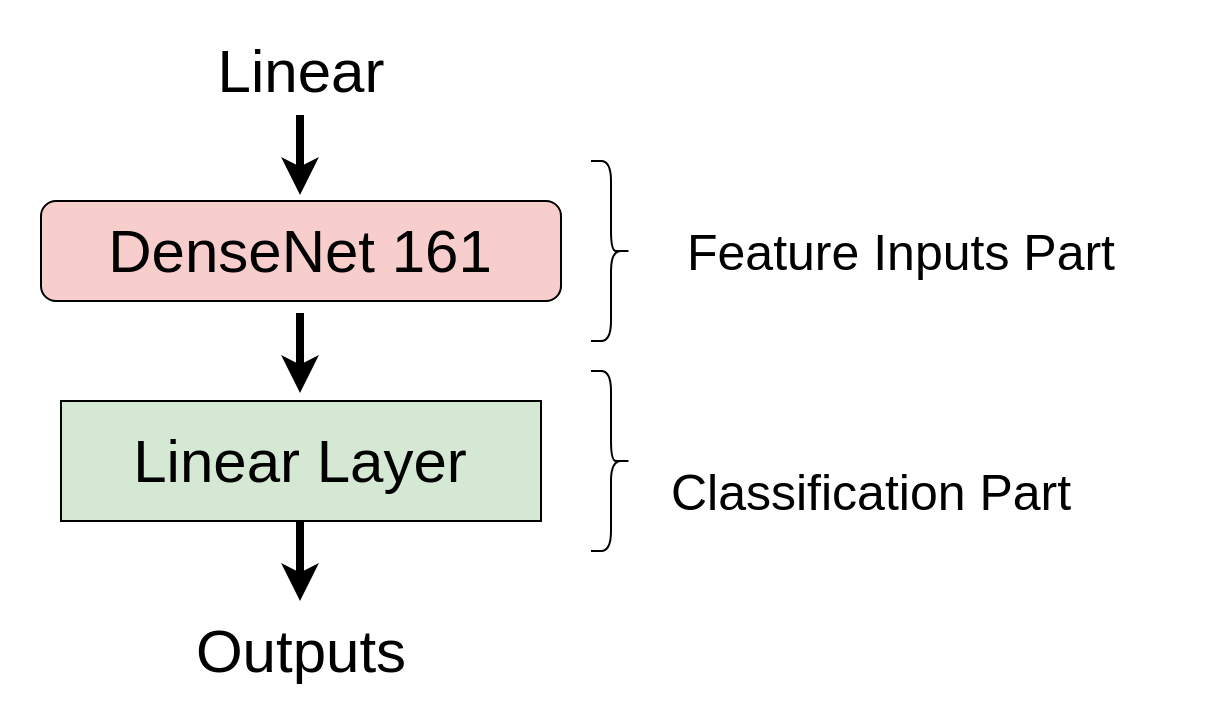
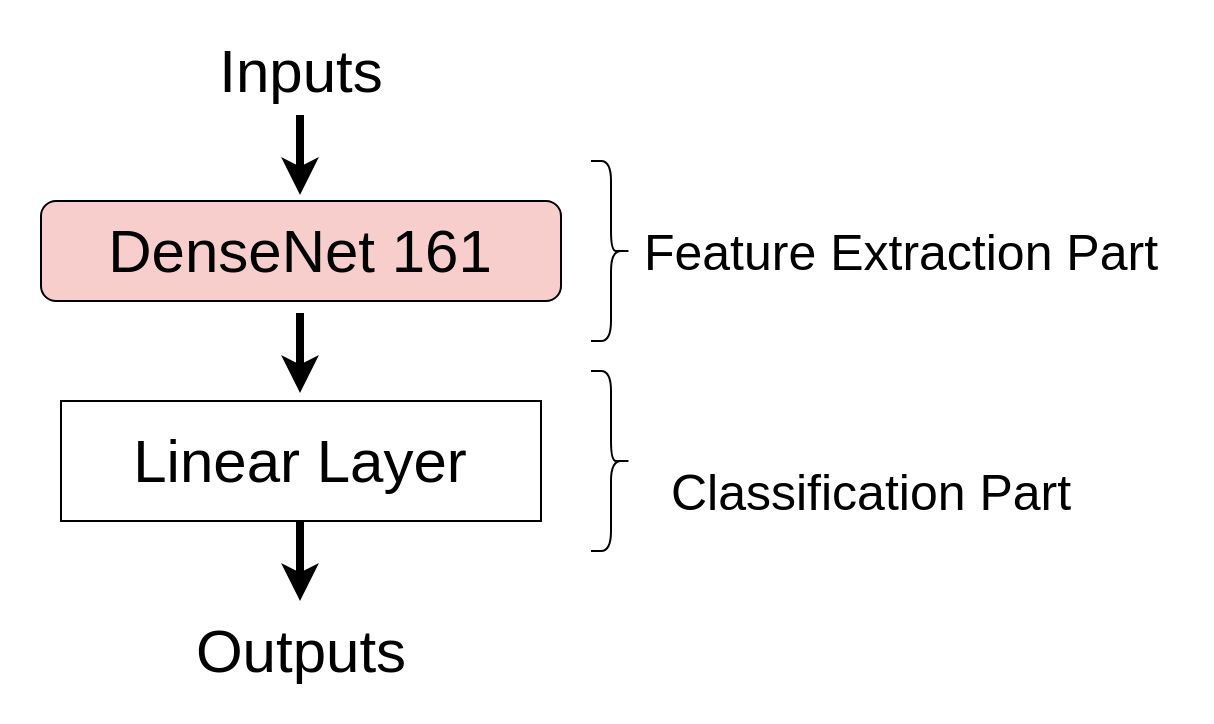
  <mxCell id="0" />
  <mxCell id="1" parent="0" />
  <mxCell id="2" value="&lt;font style=&quot;font-size: 30px&quot;&gt;DenseNet 161&lt;br&gt;&lt;/font&gt;" style="rounded=1;whiteSpace=wrap;html=1;fillColor=#f8cecc;" parent="1" vertex="1"><mxGeometry x="20" y="100" width="260" height="50" as="geometry" /></mxCell>
- <mxCell id="3" value="&lt;font style=&quot;font-size: 30px&quot;&gt;Linear&lt;br&gt;&lt;/font&gt;" style="text;html=1;align=center;verticalAlign=middle;resizable=0;points=[];autosize=1;" parent="1" vertex="1"><mxGeometry x="100" y="20" width="100" height="30" as="geometry" /></mxCell>
+ <mxCell id="3" value="&lt;font style=&quot;font-size: 30px&quot;&gt;Inputs&lt;br&gt;&lt;/font&gt;" style="text;html=1;align=center;verticalAlign=middle;resizable=0;points=[];autosize=1;" parent="1" vertex="1"><mxGeometry x="100" y="20" width="100" height="30" as="geometry" /></mxCell>
  <mxCell id="4" value="" style="endArrow=classic;html=1;strokeWidth=4;" parent="1" edge="1"><mxGeometry width="50" height="50" relative="1" as="geometry"><mxPoint x="149.5" y="57" as="sourcePoint" /><mxPoint x="149.5" y="97" as="targetPoint" /></mxGeometry></mxCell>
  <mxCell id="5" value="" style="endArrow=classic;html=1;strokeWidth=4;" parent="1" edge="1"><mxGeometry width="50" height="50" relative="1" as="geometry"><mxPoint x="149.5" y="156" as="sourcePoint" /><mxPoint x="149.5" y="196" as="targetPoint" /></mxGeometry></mxCell>
- <mxCell id="6" value="&lt;font style=&quot;font-size: 30px&quot;&gt;Linear Layer&lt;/font&gt;" style="rounded=0;whiteSpace=wrap;html=1;fillColor=#d5e8d4;" parent="1" vertex="1"><mxGeometry x="30" y="200" width="240" height="60" as="geometry" /></mxCell>
+ <mxCell id="6" value="&lt;font style=&quot;font-size: 30px&quot;&gt;Linear Layer&lt;/font&gt;" style="rounded=0;whiteSpace=wrap;html=1;" parent="1" vertex="1"><mxGeometry x="30" y="200" width="240" height="60" as="geometry" /></mxCell>
  <mxCell id="7" value="" style="shape=curlyBracket;whiteSpace=wrap;html=1;rounded=1;rotation=-180;" parent="1" vertex="1"><mxGeometry x="295" y="80" width="20" height="90" as="geometry" /></mxCell>
- <mxCell id="8" value="&lt;font style=&quot;font-size: 25px&quot;&gt;Feature Inputs Part&lt;/font&gt;" style="text;html=1;align=center;verticalAlign=middle;resizable=0;points=[];autosize=1;" parent="1" vertex="1"><mxGeometry x="315" y="115" width="270" height="20" as="geometry" /></mxCell>
+ <mxCell id="8" value="&lt;font style=&quot;font-size: 25px&quot;&gt;Feature Extraction Part&lt;/font&gt;" style="text;html=1;align=center;verticalAlign=middle;resizable=0;points=[];autosize=1;" parent="1" vertex="1"><mxGeometry x="315" y="115" width="270" height="20" as="geometry" /></mxCell>
  <mxCell id="9" value="" style="shape=curlyBracket;whiteSpace=wrap;html=1;rounded=1;rotation=-180;" parent="1" vertex="1"><mxGeometry x="295" y="185" width="20" height="90" as="geometry" /></mxCell>
  <mxCell id="10" value="&lt;font style=&quot;font-size: 25px&quot;&gt;Classification Part&lt;/font&gt;" style="text;html=1;align=center;verticalAlign=middle;resizable=0;points=[];autosize=1;" parent="1" vertex="1"><mxGeometry x="325" y="235" width="220" height="20" as="geometry" /></mxCell>
  <mxCell id="11" value="" style="endArrow=classic;html=1;strokeWidth=4;" parent="1" edge="1"><mxGeometry width="50" height="50" relative="1" as="geometry"><mxPoint x="149.5" y="260" as="sourcePoint" /><mxPoint x="149.5" y="300" as="targetPoint" /></mxGeometry></mxCell>
  <mxCell id="12" value="&lt;font style=&quot;font-size: 30px&quot;&gt;Outputs&lt;br&gt;&lt;/font&gt;" style="text;html=1;align=center;verticalAlign=middle;resizable=0;points=[];autosize=1;" parent="1" vertex="1"><mxGeometry x="90" y="310" width="120" height="30" as="geometry" /></mxCell>
